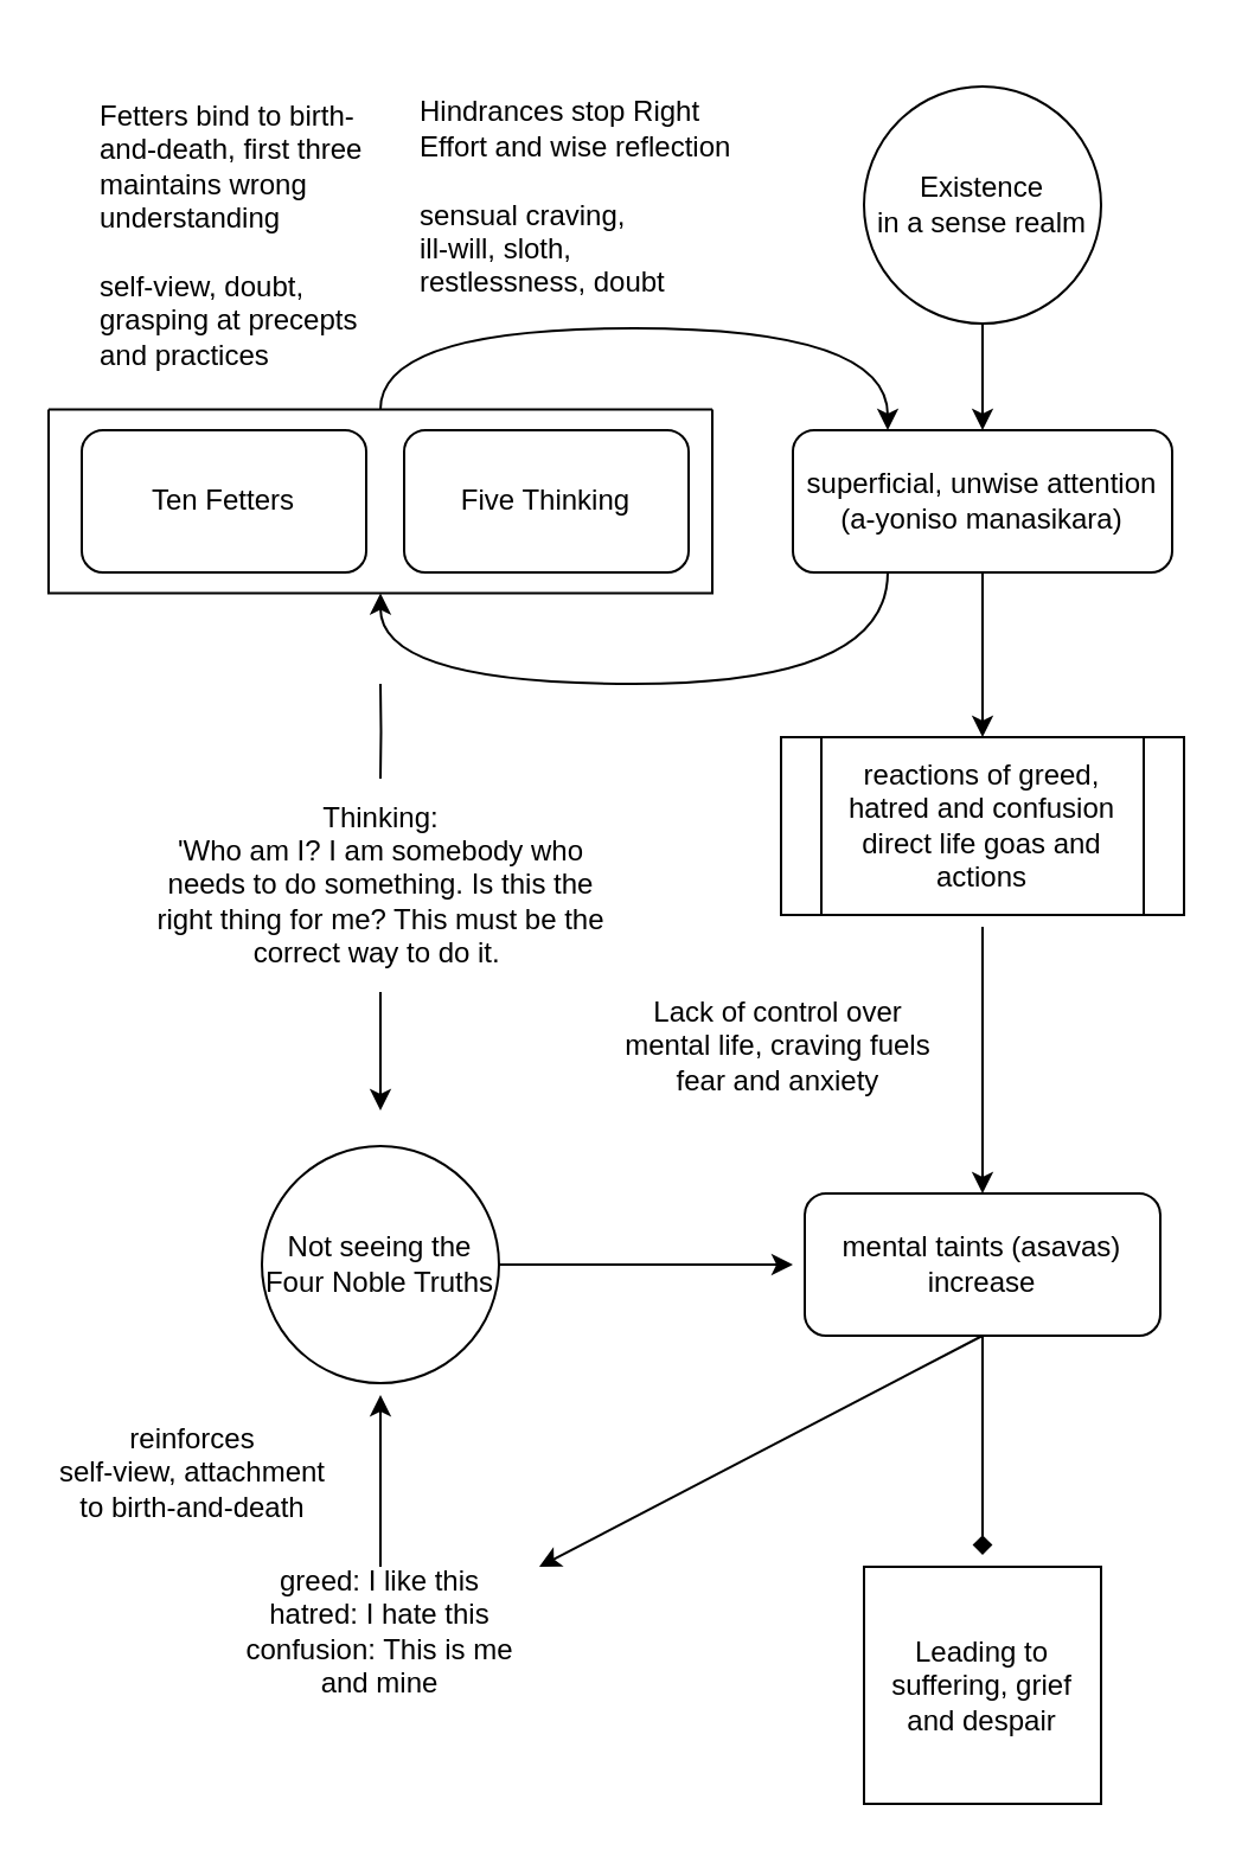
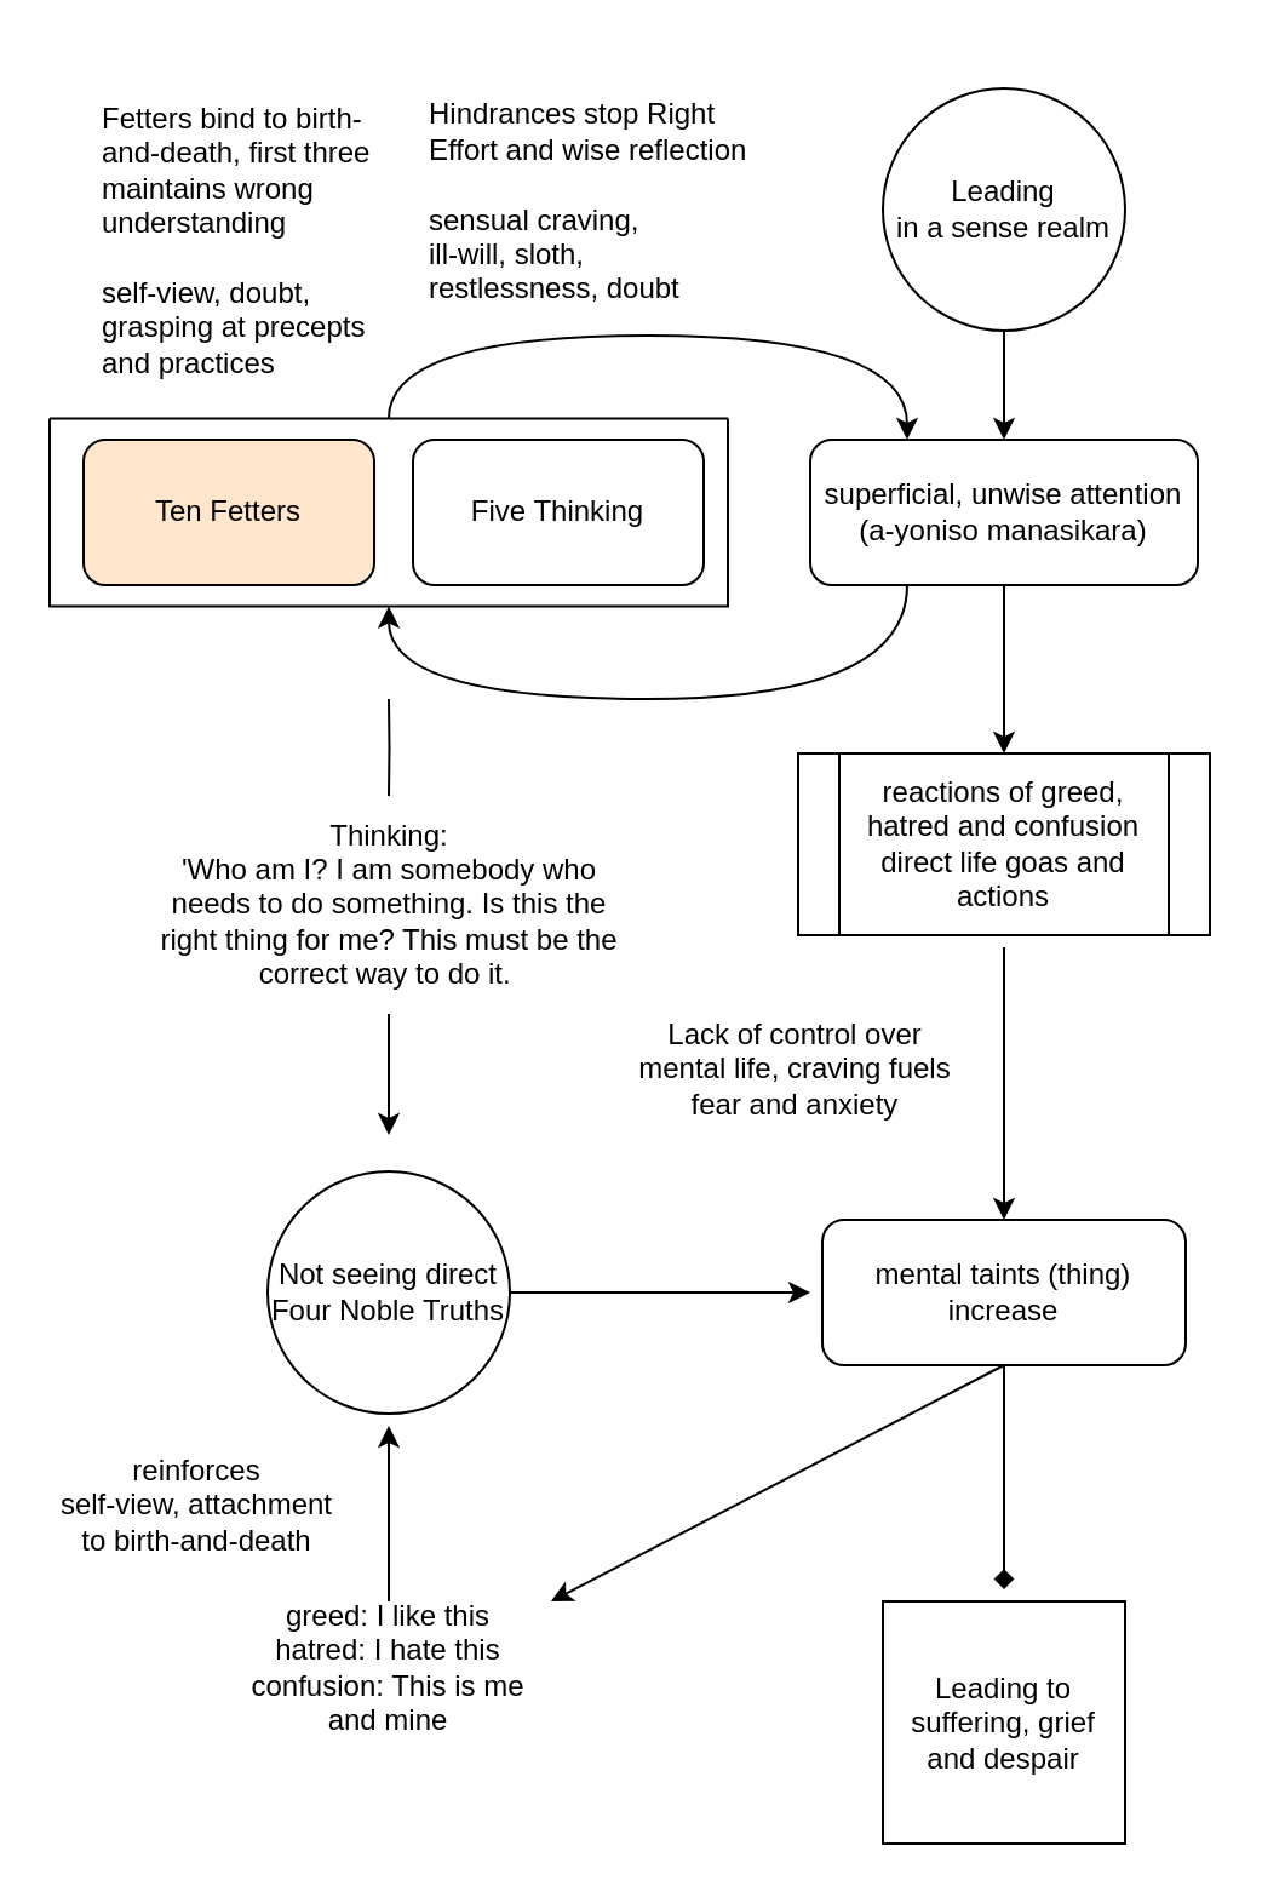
  <mxCell id="0" />
  <mxCell id="1" parent="0" />
  <mxCell id="2" style="edgeStyle=orthogonalEdgeStyle;rounded=0;orthogonalLoop=1;jettySize=auto;html=1;entryX=0.5;entryY=0;entryDx=0;entryDy=0;" parent="1" source="3" target="6" edge="1"><mxGeometry relative="1" as="geometry"><Array as="points"><mxPoint x="414" y="121" /></Array></mxGeometry></mxCell>
- <mxCell id="3" value="&lt;div&gt;Existence&lt;/div&gt;&lt;div&gt;in a sense realm&lt;br&gt;&lt;/div&gt;" style="ellipse;whiteSpace=wrap;html=1;aspect=fixed;" parent="1" vertex="1"><mxGeometry x="364" y="36" width="100" height="100" as="geometry" /></mxCell>
+ <mxCell id="3" value="&lt;div&gt;Leading&lt;/div&gt;&lt;div&gt;in a sense realm&lt;br&gt;&lt;/div&gt;" style="ellipse;whiteSpace=wrap;html=1;aspect=fixed;" parent="1" vertex="1"><mxGeometry x="364" y="36" width="100" height="100" as="geometry" /></mxCell>
  <mxCell id="4" style="edgeStyle=orthogonalEdgeStyle;orthogonalLoop=1;jettySize=auto;html=1;exitX=0.25;exitY=1;exitDx=0;exitDy=0;entryX=0.5;entryY=1;entryDx=0;entryDy=0;sourcePerimeterSpacing=5;targetPerimeterSpacing=5;curved=1;" parent="1" source="6" target="22" edge="1"><mxGeometry relative="1" as="geometry"><Array as="points"><mxPoint x="374" y="288" /><mxPoint x="160" y="288" /></Array></mxGeometry></mxCell>
  <mxCell id="5" style="edgeStyle=orthogonalEdgeStyle;curved=1;sketch=0;jumpStyle=gap;orthogonalLoop=1;jettySize=auto;html=1;exitX=0.5;exitY=1;exitDx=0;exitDy=0;entryX=0.5;entryY=0;entryDx=0;entryDy=0;startSize=6;endSize=6;sourcePerimeterSpacing=5;targetPerimeterSpacing=5;" parent="1" source="6" target="26" edge="1"><mxGeometry relative="1" as="geometry" /></mxCell>
  <mxCell id="6" value="superficial, unwise attention&lt;br&gt;(a-yoniso manasikara)" style="rounded=1;whiteSpace=wrap;html=1;" parent="1" vertex="1"><mxGeometry x="334" y="181" width="160" height="60" as="geometry" /></mxCell>
  <mxCell id="7" style="edgeStyle=orthogonalEdgeStyle;curved=1;orthogonalLoop=1;jettySize=auto;html=1;sourcePerimeterSpacing=5;targetPerimeterSpacing=5;entryX=0.5;entryY=0;entryDx=0;entryDy=0;" parent="1" source="26" target="27" edge="1"><mxGeometry relative="1" as="geometry"><mxPoint x="414" y="418" as="sourcePoint" /><mxPoint x="414" y="491.25" as="targetPoint" /></mxGeometry></mxCell>
  <mxCell id="8" value="Leading to suffering, grief and despair" style="whiteSpace=wrap;html=1;aspect=fixed;rounded=0;" parent="1" vertex="1"><mxGeometry x="364" y="660.5" width="100" height="100" as="geometry" /></mxCell>
  <mxCell id="9" value="Lack of control over mental life, craving fuels fear and anxiety" style="text;html=1;strokeColor=none;fillColor=none;align=center;verticalAlign=middle;whiteSpace=wrap;rounded=0;" parent="1" vertex="1"><mxGeometry x="257.5" y="398" width="140" height="85" as="geometry" /></mxCell>
  <mxCell id="10" style="edgeStyle=orthogonalEdgeStyle;curved=1;orthogonalLoop=1;jettySize=auto;html=1;exitX=0.5;exitY=1;exitDx=0;exitDy=0;sourcePerimeterSpacing=5;targetPerimeterSpacing=5;endArrow=diamond;" parent="1" source="27" target="8" edge="1"><mxGeometry relative="1" as="geometry"><mxPoint x="414" y="571.25" as="sourcePoint" /></mxGeometry></mxCell>
  <mxCell id="11" style="edgeStyle=none;orthogonalLoop=1;jettySize=auto;html=1;exitX=0.5;exitY=1;exitDx=0;exitDy=0;entryX=1;entryY=0;entryDx=0;entryDy=0;sourcePerimeterSpacing=5;targetPerimeterSpacing=5;" parent="1" source="27" target="15" edge="1"><mxGeometry relative="1" as="geometry"><mxPoint x="414" y="571.25" as="sourcePoint" /></mxGeometry></mxCell>
  <mxCell id="12" style="edgeStyle=orthogonalEdgeStyle;curved=1;orthogonalLoop=1;jettySize=auto;html=1;exitX=1;exitY=0.5;exitDx=0;exitDy=0;sourcePerimeterSpacing=5;targetPerimeterSpacing=5;" parent="1" source="13" target="27" edge="1"><mxGeometry relative="1" as="geometry"><mxPoint x="329" y="533.75" as="targetPoint" /></mxGeometry></mxCell>
- <mxCell id="13" value="Not seeing the Four Noble Truths" style="ellipse;whiteSpace=wrap;html=1;aspect=fixed;" parent="1" vertex="1"><mxGeometry x="110" y="483" width="100" height="100" as="geometry" /></mxCell>
+ <mxCell id="13" value="Not seeing direct Four Noble Truths" style="ellipse;whiteSpace=wrap;html=1;aspect=fixed;" parent="1" vertex="1"><mxGeometry x="110" y="483" width="100" height="100" as="geometry" /></mxCell>
  <mxCell id="14" style="edgeStyle=none;orthogonalLoop=1;jettySize=auto;html=1;exitX=0.5;exitY=0;exitDx=0;exitDy=0;sourcePerimeterSpacing=5;targetPerimeterSpacing=5;" parent="1" source="15" target="13" edge="1"><mxGeometry relative="1" as="geometry" /></mxCell>
  <mxCell id="15" value="greed: I like this&lt;br&gt;hatred: I hate this&lt;br&gt;confusion: This is me and mine" style="text;html=1;strokeColor=none;fillColor=none;align=center;verticalAlign=middle;whiteSpace=wrap;rounded=0;" parent="1" vertex="1"><mxGeometry x="93" y="660.5" width="134" height="55" as="geometry" /></mxCell>
  <mxCell id="16" value="reinforces&lt;br&gt;self-view, attachment to birth-and-death" style="text;html=1;strokeColor=none;fillColor=none;align=center;verticalAlign=middle;whiteSpace=wrap;rounded=0;" parent="1" vertex="1"><mxGeometry x="20" y="591.75" width="121.5" height="57.5" as="geometry" /></mxCell>
- <mxCell id="17" value="Ten Fetters" style="rounded=1;whiteSpace=wrap;html=1;" parent="1" vertex="1"><mxGeometry x="34" y="181" width="120" height="60" as="geometry" /></mxCell>
+ <mxCell id="17" value="Ten Fetters" style="rounded=1;whiteSpace=wrap;html=1;fillColor=#ffe6cc;" parent="1" vertex="1"><mxGeometry x="34" y="181" width="120" height="60" as="geometry" /></mxCell>
  <mxCell id="18" value="Five Thinking" style="rounded=1;whiteSpace=wrap;html=1;" parent="1" vertex="1"><mxGeometry x="170" y="181" width="120" height="60" as="geometry" /></mxCell>
  <mxCell id="19" value="Hindrances stop Right Effort and wise reflection&lt;br&gt;&lt;br&gt;sensual craving,&lt;br&gt;ill-will,&amp;nbsp;sloth, restlessness,&amp;nbsp;&lt;span&gt;doubt&lt;/span&gt;" style="text;html=1;strokeColor=none;fillColor=none;align=left;verticalAlign=middle;whiteSpace=wrap;rounded=0;" parent="1" vertex="1"><mxGeometry x="174.5" y="20.5" width="139" height="125" as="geometry" /></mxCell>
  <mxCell id="20" value="Fetters bind to birth-and-death, first three maintains wrong understanding&lt;br&gt;&lt;br&gt;self-view, doubt, grasping at precepts and practices" style="text;html=1;strokeColor=none;fillColor=none;align=left;verticalAlign=middle;whiteSpace=wrap;rounded=0;" parent="1" vertex="1"><mxGeometry x="40" y="38.5" width="120" height="120" as="geometry" /></mxCell>
  <mxCell id="21" style="edgeStyle=orthogonalEdgeStyle;curved=1;orthogonalLoop=1;jettySize=auto;html=1;exitX=0.5;exitY=0;exitDx=0;exitDy=0;entryX=0.25;entryY=0;entryDx=0;entryDy=0;sourcePerimeterSpacing=5;targetPerimeterSpacing=5;" parent="1" source="22" target="6" edge="1"><mxGeometry relative="1" as="geometry"><Array as="points"><mxPoint x="160" y="138" /><mxPoint x="374" y="138" /></Array></mxGeometry></mxCell>
  <mxCell id="22" value="" style="swimlane;startSize=0;" parent="1" vertex="1"><mxGeometry x="20" y="172.25" width="280" height="77.5" as="geometry" /></mxCell>
  <mxCell id="23" value="" style="curved=1;endArrow=classic;html=1;sketch=0;startSize=6;endSize=6;targetPerimeterSpacing=5;edgeStyle=orthogonalEdgeStyle;jumpStyle=gap;startArrow=none;" parent="1" source="24" edge="1"><mxGeometry width="50" height="50" relative="1" as="geometry"><mxPoint x="90" y="288" as="sourcePoint" /><mxPoint x="160" y="468" as="targetPoint" /><Array as="points"><mxPoint x="90" y="348" /><mxPoint x="160" y="348" /></Array></mxGeometry></mxCell>
  <mxCell id="24" value="Thinking:&lt;br&gt;'Who am I? I am somebody who needs to do something. Is this the right thing for me? This must be the correct way to do it.&amp;nbsp;&lt;br&gt;&lt;div&gt;&lt;/div&gt;" style="text;html=1;strokeColor=none;fillColor=none;align=center;verticalAlign=middle;whiteSpace=wrap;rounded=0;" parent="1" vertex="1"><mxGeometry x="62.5" y="328" width="195" height="90" as="geometry" /></mxCell>
  <mxCell id="25" value="" style="curved=1;endArrow=none;html=1;sketch=0;startSize=6;endSize=6;sourcePerimeterSpacing=5;edgeStyle=orthogonalEdgeStyle;jumpStyle=gap;" parent="1" target="24" edge="1"><mxGeometry width="50" height="50" relative="1" as="geometry"><mxPoint x="160" y="288" as="sourcePoint" /><mxPoint x="230" y="428" as="targetPoint" /><Array as="points" /></mxGeometry></mxCell>
  <mxCell id="26" value="&lt;span&gt;reactions of greed, hatred and confusion direct life goas and actions&lt;/span&gt;" style="shape=process;whiteSpace=wrap;html=1;backgroundOutline=1;" parent="1" vertex="1"><mxGeometry x="329" y="310.5" width="170" height="75" as="geometry" /></mxCell>
- <mxCell id="27" value="mental taints (asavas) increase" style="rounded=1;whiteSpace=wrap;html=1;" parent="1" vertex="1"><mxGeometry x="339" y="503" width="150" height="60" as="geometry" /></mxCell>
+ <mxCell id="27" value="mental taints (thing) increase" style="rounded=1;whiteSpace=wrap;html=1;" parent="1" vertex="1"><mxGeometry x="339" y="503" width="150" height="60" as="geometry" /></mxCell>
